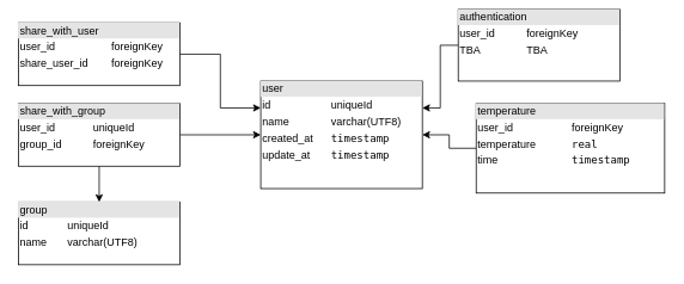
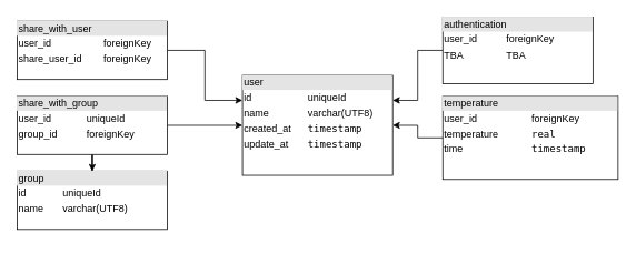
  <mxCell id="0" />
  <mxCell id="1" parent="0" />
  <mxCell id="2" value="&lt;div style=&quot;box-sizing: border-box ; width: 100% ; background: #e4e4e4 ; padding: 2px&quot;&gt;user&lt;/div&gt;&lt;table style=&quot;width: 100% ; font-size: 1em&quot; cellspacing=&quot;0&quot; cellpadding=&quot;2&quot;&gt;&lt;tbody&gt;&lt;tr&gt;&lt;td&gt;id&lt;/td&gt;&lt;td&gt;uniqueId&lt;/td&gt;&lt;/tr&gt;&lt;tr&gt;&lt;td&gt;name&lt;/td&gt;&lt;td&gt;varchar(UTF8)&lt;/td&gt;&lt;/tr&gt;&lt;tr&gt;&lt;td&gt;created_at&lt;br&gt;&lt;/td&gt;&lt;td&gt;&lt;tt class=&quot;TYPE&quot;&gt;timestamp&lt;/tt&gt;&lt;/td&gt;&lt;/tr&gt;&lt;tr&gt;&lt;td&gt;update_at&lt;br&gt;&lt;/td&gt;&lt;td&gt;&lt;tt class=&quot;TYPE&quot;&gt;timestamp&lt;/tt&gt;&lt;/td&gt;&lt;/tr&gt;&lt;/tbody&gt;&lt;/table&gt;" style="verticalAlign=top;align=left;overflow=fill;html=1;" parent="1" vertex="1"><mxGeometry x="290" y="90" width="180" height="120" as="geometry" /></mxCell>
  <mxCell id="3" style="edgeStyle=orthogonalEdgeStyle;rounded=0;orthogonalLoop=1;jettySize=auto;html=1;" parent="1" source="4" target="2" edge="1"><mxGeometry relative="1" as="geometry" /></mxCell>
  <mxCell id="4" value="&lt;div style=&quot;box-sizing: border-box ; width: 100% ; background: #e4e4e4 ; padding: 2px&quot;&gt;temperature&lt;/div&gt;&lt;table style=&quot;width: 100% ; font-size: 1em&quot; cellspacing=&quot;0&quot; cellpadding=&quot;2&quot;&gt;&lt;tbody&gt;&lt;tr&gt;&lt;td&gt;user_id&lt;/td&gt;&lt;td&gt;foreignKey&lt;/td&gt;&lt;/tr&gt;&lt;tr&gt;&lt;td&gt;temperature&lt;/td&gt;&lt;td&gt;&lt;tt class=&quot;TYPE&quot;&gt;real&lt;/tt&gt;&lt;/td&gt;&lt;/tr&gt;&lt;tr&gt;&lt;td&gt;time&lt;/td&gt;&lt;td&gt;&lt;tt class=&quot;TYPE&quot;&gt;timestamp&lt;/tt&gt;&lt;/td&gt;&lt;/tr&gt;&lt;/tbody&gt;&lt;/table&gt;" style="verticalAlign=top;align=left;overflow=fill;html=1;" parent="1" vertex="1"><mxGeometry x="530" y="115" width="210" height="100" as="geometry" /></mxCell>
  <mxCell id="5" style="edgeStyle=orthogonalEdgeStyle;rounded=0;orthogonalLoop=1;jettySize=auto;html=1;entryX=0;entryY=0.25;entryDx=0;entryDy=0;" parent="1" source="6" target="2" edge="1"><mxGeometry relative="1" as="geometry" /></mxCell>
  <mxCell id="6" value="&lt;div style=&quot;box-sizing: border-box ; width: 100% ; background: #e4e4e4 ; padding: 2px&quot;&gt;share_with_user&lt;/div&gt;&lt;table style=&quot;width: 100% ; font-size: 1em&quot; cellspacing=&quot;0&quot; cellpadding=&quot;2&quot;&gt;&lt;tbody&gt;&lt;tr&gt;&lt;td&gt;user_id&lt;/td&gt;&lt;td&gt;foreignKey&lt;/td&gt;&lt;/tr&gt;&lt;tr&gt;&lt;td&gt;share_user_id&lt;/td&gt;&lt;td&gt;foreignKey&lt;/td&gt;&lt;/tr&gt;&lt;tr&gt;&lt;td&gt;&lt;br&gt;&lt;/td&gt;&lt;td&gt;&lt;br&gt;&lt;/td&gt;&lt;/tr&gt;&lt;/tbody&gt;&lt;/table&gt;" style="verticalAlign=top;align=left;overflow=fill;html=1;" parent="1" vertex="1"><mxGeometry x="20" y="25" width="180" height="70" as="geometry" /></mxCell>
  <mxCell id="7" style="edgeStyle=orthogonalEdgeStyle;rounded=0;orthogonalLoop=1;jettySize=auto;html=1;entryX=0;entryY=0.5;entryDx=0;entryDy=0;" parent="1" source="9" target="2" edge="1"><mxGeometry relative="1" as="geometry" /></mxCell>
  <mxCell id="8" style="edgeStyle=orthogonalEdgeStyle;rounded=0;orthogonalLoop=1;jettySize=auto;html=1;entryX=0.5;entryY=0;entryDx=0;entryDy=0;" parent="1" source="9" target="10" edge="1"><mxGeometry relative="1" as="geometry" /></mxCell>
  <mxCell id="9" value="&lt;div style=&quot;box-sizing: border-box ; width: 100% ; background: #e4e4e4 ; padding: 2px&quot;&gt;share_with_group&lt;/div&gt;&lt;table style=&quot;width: 100% ; font-size: 1em&quot; cellspacing=&quot;0&quot; cellpadding=&quot;2&quot;&gt;&lt;tbody&gt;&lt;tr&gt;&lt;td&gt;user_id&lt;/td&gt;&lt;td&gt;uniqueId&lt;/td&gt;&lt;/tr&gt;&lt;tr&gt;&lt;td&gt;group_id&lt;br&gt;&lt;/td&gt;&lt;td&gt;foreignKey&lt;/td&gt;&lt;/tr&gt;&lt;/tbody&gt;&lt;/table&gt;" style="verticalAlign=top;align=left;overflow=fill;html=1;" parent="1" vertex="1"><mxGeometry x="20" y="115" width="180" height="70" as="geometry" /></mxCell>
- <mxCell id="10" value="&lt;div style=&quot;box-sizing: border-box ; width: 100% ; background: #e4e4e4 ; padding: 2px&quot;&gt;group&lt;/div&gt;&lt;table style=&quot;width: 100% ; font-size: 1em&quot; cellspacing=&quot;0&quot; cellpadding=&quot;2&quot;&gt;&lt;tbody&gt;&lt;tr&gt;&lt;td&gt;id&lt;br&gt;&lt;/td&gt;&lt;td&gt;uniqueId&lt;/td&gt;&lt;/tr&gt;&lt;tr&gt;&lt;td&gt;name&lt;/td&gt;&lt;td&gt;varchar(UTF8)&lt;/td&gt;&lt;/tr&gt;&lt;tr&gt;&lt;td&gt;&lt;br&gt;&lt;/td&gt;&lt;td&gt;&lt;br&gt;&lt;/td&gt;&lt;/tr&gt;&lt;/tbody&gt;&lt;/table&gt;" style="verticalAlign=top;align=left;overflow=fill;html=1;" parent="1" vertex="1"><mxGeometry x="20" y="225" width="180" height="70" as="geometry" /></mxCell>
+ <mxCell id="10" value="&lt;div style=&quot;box-sizing: border-box ; width: 100% ; background: #e4e4e4 ; padding: 2px&quot;&gt;group&lt;/div&gt;&lt;table style=&quot;width: 100% ; font-size: 1em&quot; cellspacing=&quot;0&quot; cellpadding=&quot;2&quot;&gt;&lt;tbody&gt;&lt;tr&gt;&lt;td&gt;id&lt;br&gt;&lt;/td&gt;&lt;td&gt;uniqueId&lt;/td&gt;&lt;/tr&gt;&lt;tr&gt;&lt;td&gt;name&lt;/td&gt;&lt;td&gt;varchar(UTF8)&lt;/td&gt;&lt;/tr&gt;&lt;tr&gt;&lt;td&gt;&lt;br&gt;&lt;/td&gt;&lt;td&gt;&lt;br&gt;&lt;/td&gt;&lt;/tr&gt;&lt;/tbody&gt;&lt;/table&gt;" style="verticalAlign=top;align=left;overflow=fill;html=1;" parent="1" vertex="1"><mxGeometry x="20" y="205" width="180" height="70" as="geometry" /></mxCell>
  <mxCell id="11" style="edgeStyle=orthogonalEdgeStyle;rounded=0;orthogonalLoop=1;jettySize=auto;html=1;entryX=1;entryY=0.25;entryDx=0;entryDy=0;" parent="1" source="12" target="2" edge="1"><mxGeometry relative="1" as="geometry" /></mxCell>
- <mxCell id="12" value="&lt;div style=&quot;box-sizing: border-box ; width: 100% ; background: #e4e4e4 ; padding: 2px&quot;&gt;authentication&lt;/div&gt;&lt;table style=&quot;width: 100% ; font-size: 1em&quot; cellspacing=&quot;0&quot; cellpadding=&quot;2&quot;&gt;&lt;tbody&gt;&lt;tr&gt;&lt;td&gt;user_id&lt;/td&gt;&lt;td&gt;foreignKey&lt;/td&gt;&lt;/tr&gt;&lt;tr&gt;&lt;td&gt;TBA&lt;/td&gt;&lt;td&gt;TBA&lt;/td&gt;&lt;/tr&gt;&lt;tr&gt;&lt;td&gt;&lt;br&gt;&lt;/td&gt;&lt;td&gt;&lt;br&gt;&lt;/td&gt;&lt;/tr&gt;&lt;/tbody&gt;&lt;/table&gt;" style="verticalAlign=top;align=left;overflow=fill;html=1;" parent="1" vertex="1"><mxGeometry x="510" y="10" width="180" height="80" as="geometry" /></mxCell>
+ <mxCell id="12" value="&lt;div style=&quot;box-sizing: border-box ; width: 100% ; background: #e4e4e4 ; padding: 2px&quot;&gt;authentication&lt;/div&gt;&lt;table style=&quot;width: 100% ; font-size: 1em&quot; cellspacing=&quot;0&quot; cellpadding=&quot;2&quot;&gt;&lt;tbody&gt;&lt;tr&gt;&lt;td&gt;user_id&lt;/td&gt;&lt;td&gt;foreignKey&lt;/td&gt;&lt;/tr&gt;&lt;tr&gt;&lt;td&gt;TBA&lt;/td&gt;&lt;td&gt;TBA&lt;/td&gt;&lt;/tr&gt;&lt;tr&gt;&lt;td&gt;&lt;br&gt;&lt;/td&gt;&lt;td&gt;&lt;br&gt;&lt;/td&gt;&lt;/tr&gt;&lt;/tbody&gt;&lt;/table&gt;" style="verticalAlign=top;align=left;overflow=fill;html=1;" parent="1" vertex="1"><mxGeometry x="530" y="20" width="180" height="80" as="geometry" /></mxCell>
